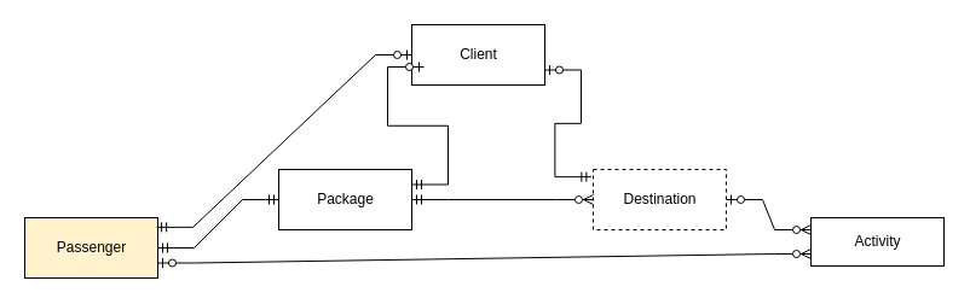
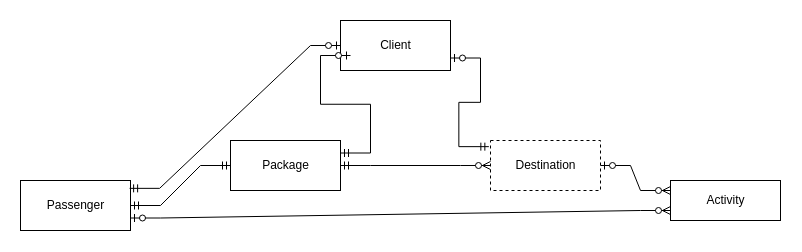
  <mxCell id="0" />
  <mxCell id="1" parent="0" />
  <mxCell id="2" value="Client" style="html=1;" vertex="1" parent="1"><mxGeometry x="340" y="20" width="110" height="50" as="geometry" /></mxCell>
- <mxCell id="3" value="Passenger" style="html=1;fillColor=#fff2cc;" vertex="1" parent="1"><mxGeometry x="20" y="180" width="110" height="50" as="geometry" /></mxCell>
+ <mxCell id="3" value="Passenger" style="html=1;" vertex="1" parent="1"><mxGeometry x="20" y="180" width="110" height="50" as="geometry" /></mxCell>
  <mxCell id="4" value="Package" style="html=1;" vertex="1" parent="1"><mxGeometry x="230" y="140" width="110" height="50" as="geometry" /></mxCell>
  <mxCell id="5" value="Destination" style="html=1;dashed=1;" vertex="1" parent="1"><mxGeometry x="490" y="140" width="110" height="50" as="geometry" /></mxCell>
  <mxCell id="6" value="Activity" style="html=1;" vertex="1" parent="1"><mxGeometry x="670" y="180" width="110" height="40" as="geometry" /></mxCell>
  <mxCell id="7" value="" style="edgeStyle=entityRelationEdgeStyle;fontSize=12;html=1;endArrow=ERmandOne;startArrow=ERmandOne;rounded=0;exitX=1;exitY=0.5;exitDx=0;exitDy=0;entryX=0;entryY=0.5;entryDx=0;entryDy=0;" edge="1" parent="1" source="3" target="4"><mxGeometry width="100" height="100" relative="1" as="geometry"><mxPoint x="370" y="220" as="sourcePoint" /><mxPoint x="470" y="120" as="targetPoint" /></mxGeometry></mxCell>
  <mxCell id="8" value="" style="edgeStyle=entityRelationEdgeStyle;fontSize=12;html=1;endArrow=ERzeroToMany;startArrow=ERmandOne;rounded=0;exitX=1;exitY=0.5;exitDx=0;exitDy=0;entryX=0;entryY=0.5;entryDx=0;entryDy=0;" edge="1" parent="1" source="4" target="5"><mxGeometry width="100" height="100" relative="1" as="geometry"><mxPoint x="370" y="220" as="sourcePoint" /><mxPoint x="470" y="120" as="targetPoint" /></mxGeometry></mxCell>
  <mxCell id="9" value="" style="edgeStyle=entityRelationEdgeStyle;fontSize=12;html=1;endArrow=ERzeroToMany;startArrow=ERzeroToOne;rounded=0;exitX=1;exitY=0.5;exitDx=0;exitDy=0;entryX=0;entryY=0.25;entryDx=0;entryDy=0;" edge="1" parent="1" source="5" target="6"><mxGeometry width="100" height="100" relative="1" as="geometry"><mxPoint x="370" y="220" as="sourcePoint" /><mxPoint x="470" y="120" as="targetPoint" /></mxGeometry></mxCell>
  <mxCell id="10" value="" style="edgeStyle=entityRelationEdgeStyle;fontSize=12;html=1;endArrow=ERzeroToMany;startArrow=ERzeroToOne;rounded=0;exitX=1;exitY=0.75;exitDx=0;exitDy=0;entryX=0;entryY=0.75;entryDx=0;entryDy=0;" edge="1" parent="1" source="3" target="6"><mxGeometry width="100" height="100" relative="1" as="geometry"><mxPoint x="370" y="390" as="sourcePoint" /><mxPoint x="580" y="220" as="targetPoint" /></mxGeometry></mxCell>
  <mxCell id="11" value="" style="edgeStyle=entityRelationEdgeStyle;fontSize=12;html=1;endArrow=ERzeroToOne;startArrow=ERmandOne;rounded=0;entryX=0;entryY=0.5;entryDx=0;entryDy=0;exitX=0.992;exitY=0.157;exitDx=0;exitDy=0;exitPerimeter=0;" edge="1" parent="1" source="3" target="2"><mxGeometry width="100" height="100" relative="1" as="geometry"><mxPoint x="370" y="220" as="sourcePoint" /><mxPoint x="470" y="120" as="targetPoint" /></mxGeometry></mxCell>
  <mxCell id="12" value="" style="edgeStyle=entityRelationEdgeStyle;fontSize=12;html=1;endArrow=ERzeroToOne;startArrow=ERmandOne;rounded=0;entryX=0;entryY=0.5;entryDx=0;entryDy=0;exitX=1;exitY=0.25;exitDx=0;exitDy=0;" edge="1" parent="1" source="4"><mxGeometry width="100" height="100" relative="1" as="geometry"><mxPoint x="139.12" y="197.85" as="sourcePoint" /><mxPoint x="350" y="55" as="targetPoint" /></mxGeometry></mxCell>
  <mxCell id="13" value="" style="edgeStyle=entityRelationEdgeStyle;fontSize=12;html=1;endArrow=ERzeroToOne;startArrow=ERmandOne;rounded=0;entryX=1;entryY=0.75;entryDx=0;entryDy=0;exitX=-0.015;exitY=0.123;exitDx=0;exitDy=0;exitPerimeter=0;" edge="1" parent="1" source="5" target="2"><mxGeometry width="100" height="100" relative="1" as="geometry"><mxPoint x="550" y="150" as="sourcePoint" /><mxPoint x="360" y="65" as="targetPoint" /></mxGeometry></mxCell>
